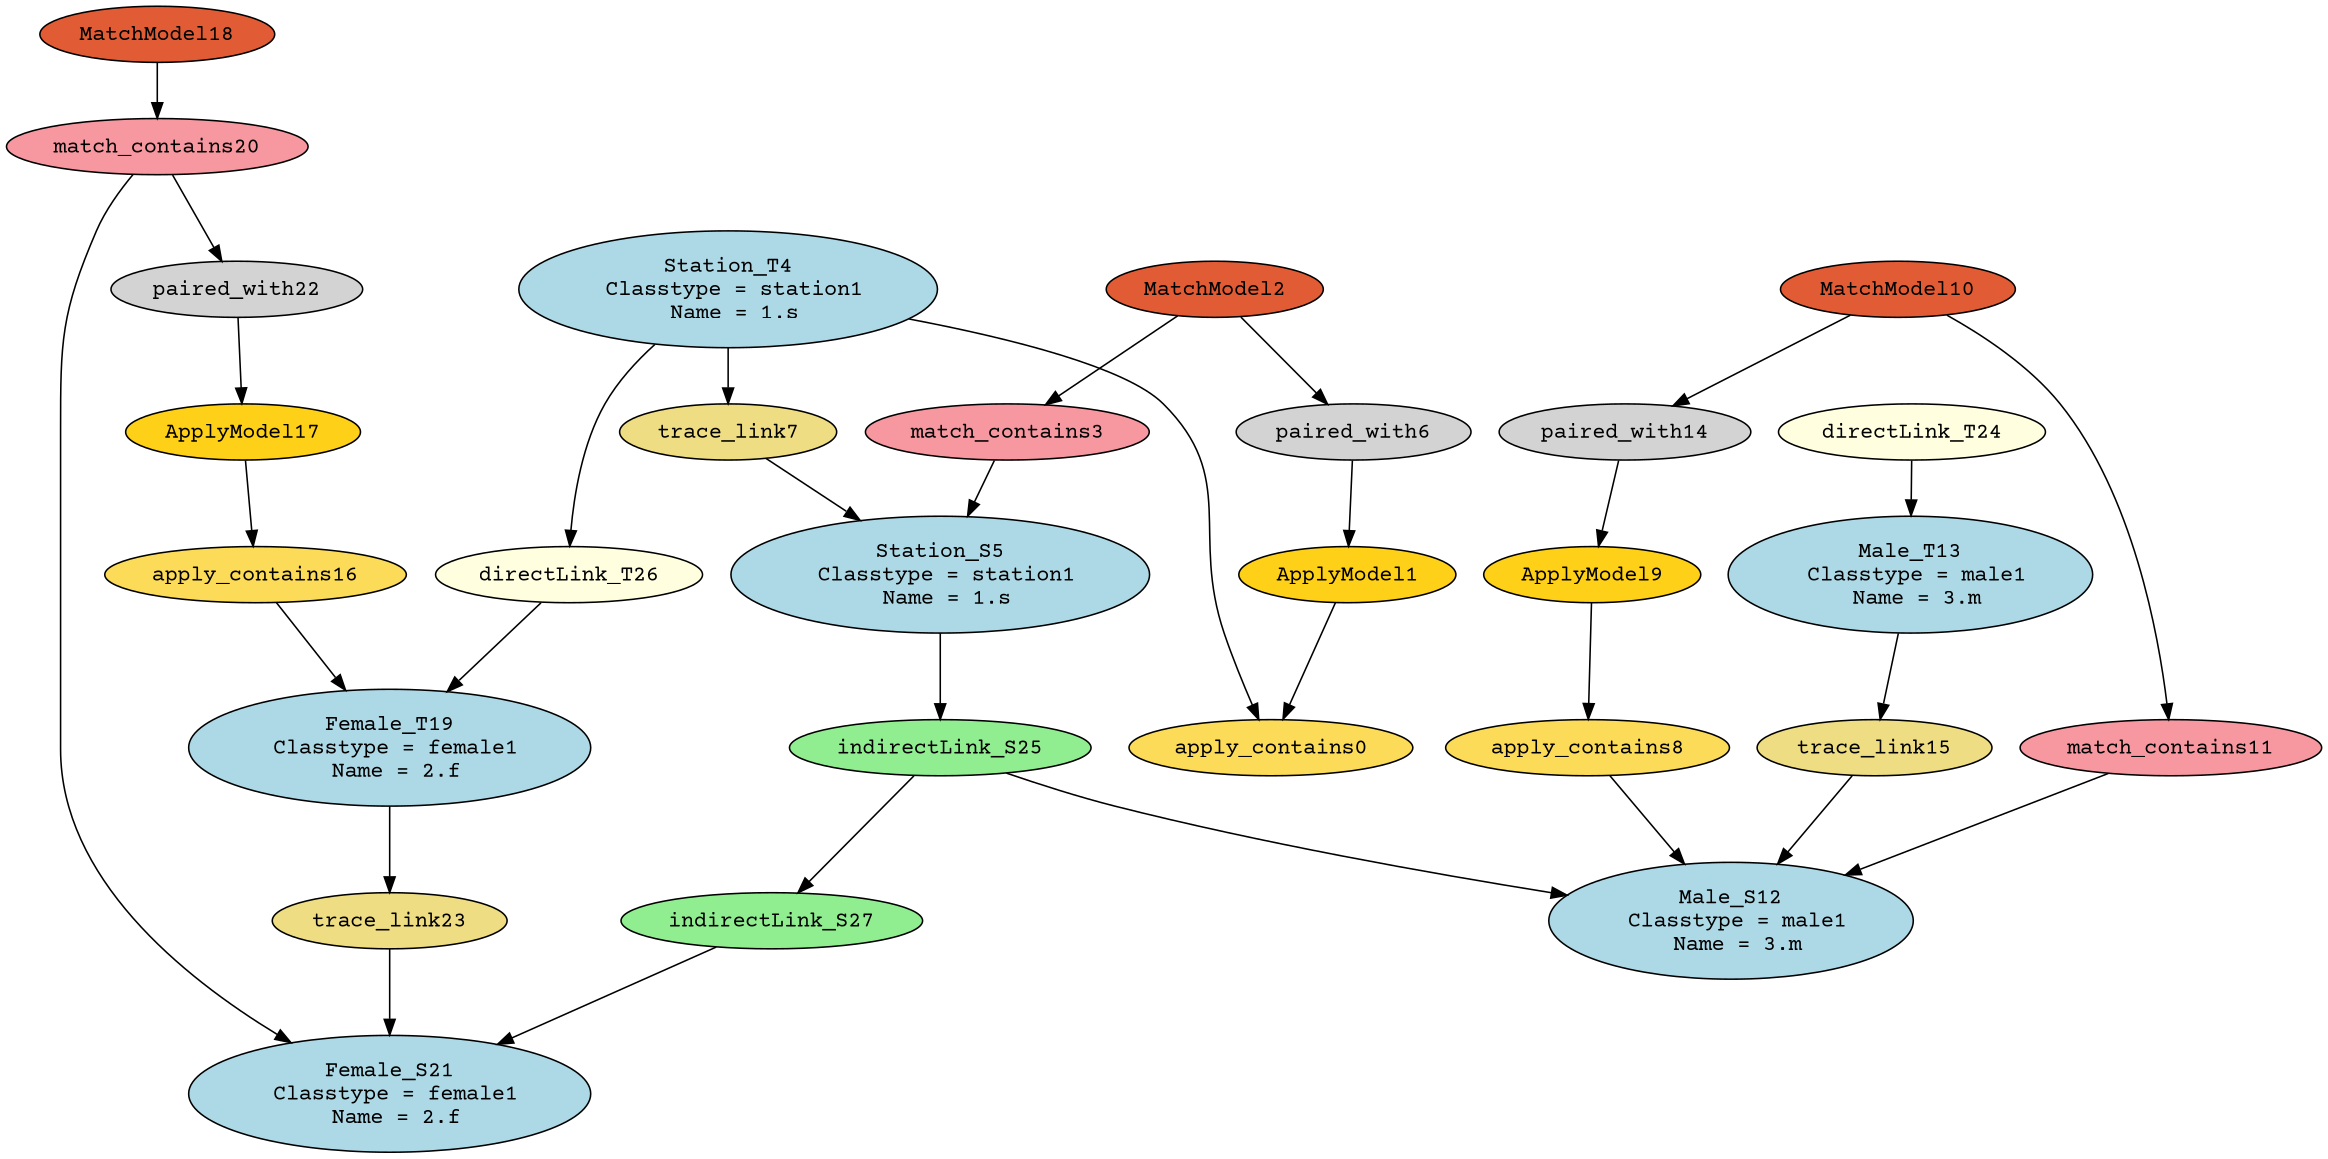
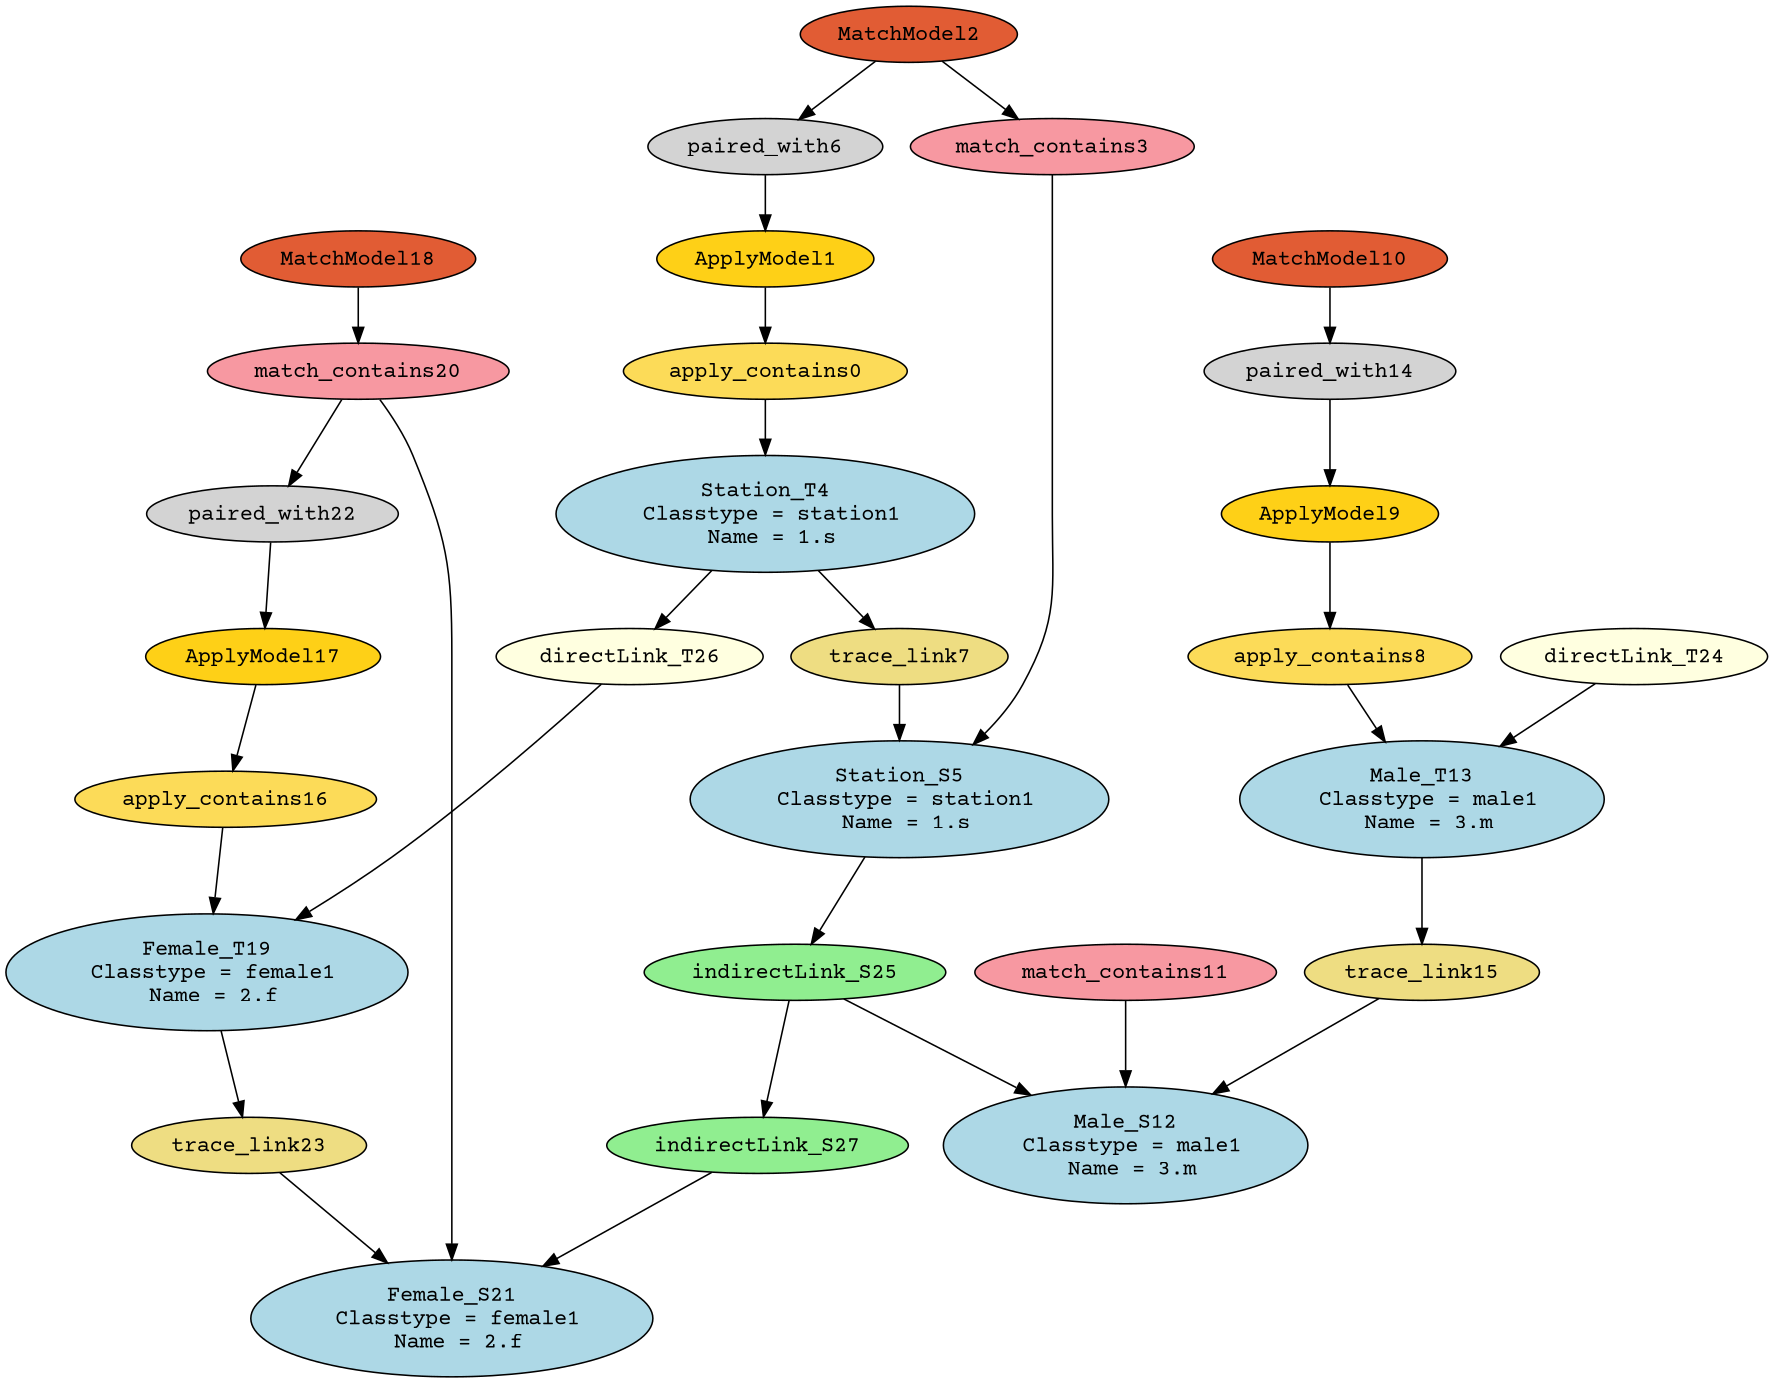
  digraph {
    fontname="Courier Prime"
    node [fillcolor=lightblue fontname="Courier Prime" style=filled]
    edge [fontname="Courier Prime"]
    apply_contains0 [fillcolor="#FCDB58"]
    "Station_T4\n Classtype = station1\n Name = 1.s"
    trace_link7 [fillcolor=lightgoldenrod]
    "directLink_T26\n" [fillcolor=lightyellow]
    ApplyModel1 [fillcolor="#FED017"]
    MatchModel2 [fillcolor="#E15C34"]
    match_contains3 [fillcolor="#F798A1"]
    paired_with6 [fillcolor=lightgray]
    "Station_S5\n Classtype = station1\n Name = 1.s"
    indirectLink_S25 [fillcolor=lightgreen]
    "directLink_T24\n" [fillcolor=lightyellow]
    "Male_T13\n Classtype = male1\n Name = 3.m"
    "Female_T19\n Classtype = female1\n Name = 2.f"
    indirectLink_S27 [fillcolor=lightgreen]
    "Male_S12\n Classtype = male1\n Name = 3.m"
    "Female_S21\n Classtype = female1\n Name = 2.f"
    apply_contains8 [fillcolor="#FCDB58"]
    trace_link15 [fillcolor=lightgoldenrod]
    ApplyModel9 [fillcolor="#FED017"]
    MatchModel10 [fillcolor="#E15C34"]
    match_contains11 [fillcolor="#F798A1"]
    paired_with14 [fillcolor=lightgray]
    apply_contains16 [fillcolor="#FCDB58"]
    trace_link23 [fillcolor=lightgoldenrod]
    ApplyModel17 [fillcolor="#FED017"]
    MatchModel18 [fillcolor="#E15C34"]
    match_contains20 [fillcolor="#F798A1"]
    paired_with22 [fillcolor=lightgray]
-   "Station_T4\n Classtype = station1\n Name = 1.s" -> apply_contains0
+   apply_contains0 -> "Station_T4\n Classtype = station1\n Name = 1.s"
    "Station_T4\n Classtype = station1\n Name = 1.s" -> trace_link7
    "Station_T4\n Classtype = station1\n Name = 1.s" -> "directLink_T26\n"
    trace_link7 -> "Station_S5\n Classtype = station1\n Name = 1.s"
    "directLink_T26\n" -> "Female_T19\n Classtype = female1\n Name = 2.f"
    ApplyModel1 -> apply_contains0
    MatchModel2 -> match_contains3
    MatchModel2 -> paired_with6
    match_contains3 -> "Station_S5\n Classtype = station1\n Name = 1.s"
    paired_with6 -> ApplyModel1
    "Station_S5\n Classtype = station1\n Name = 1.s" -> indirectLink_S25
    indirectLink_S25 -> indirectLink_S27
    indirectLink_S25 -> "Male_S12\n Classtype = male1\n Name = 3.m"
    "directLink_T24\n" -> "Male_T13\n Classtype = male1\n Name = 3.m"
    "Male_T13\n Classtype = male1\n Name = 3.m" -> trace_link15
    "Female_T19\n Classtype = female1\n Name = 2.f" -> trace_link23
    indirectLink_S27 -> "Female_S21\n Classtype = female1\n Name = 2.f"
-   apply_contains8 -> "Male_S12\n Classtype = male1\n Name = 3.m"
+   apply_contains8 -> "Male_T13\n Classtype = male1\n Name = 3.m"
    trace_link15 -> "Male_S12\n Classtype = male1\n Name = 3.m"
    ApplyModel9 -> apply_contains8
-   MatchModel10 -> match_contains11
    MatchModel10 -> paired_with14
    match_contains11 -> "Male_S12\n Classtype = male1\n Name = 3.m"
    paired_with14 -> ApplyModel9
    apply_contains16 -> "Female_T19\n Classtype = female1\n Name = 2.f"
    trace_link23 -> "Female_S21\n Classtype = female1\n Name = 2.f"
    ApplyModel17 -> apply_contains16
    MatchModel18 -> match_contains20
    match_contains20 -> "Female_S21\n Classtype = female1\n Name = 2.f"
    match_contains20 -> paired_with22
    paired_with22 -> ApplyModel17
  }
